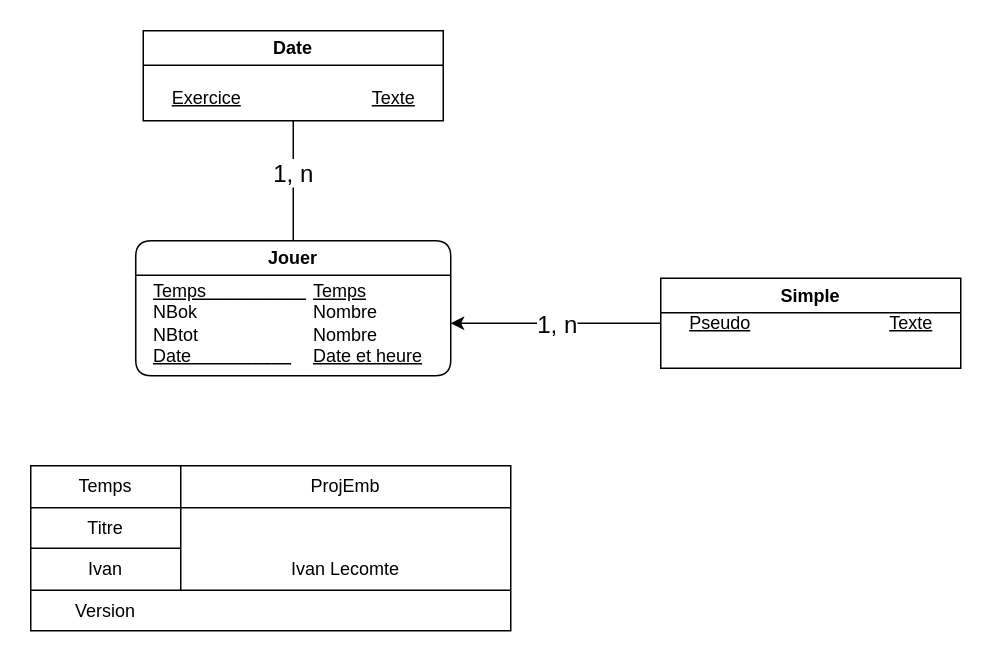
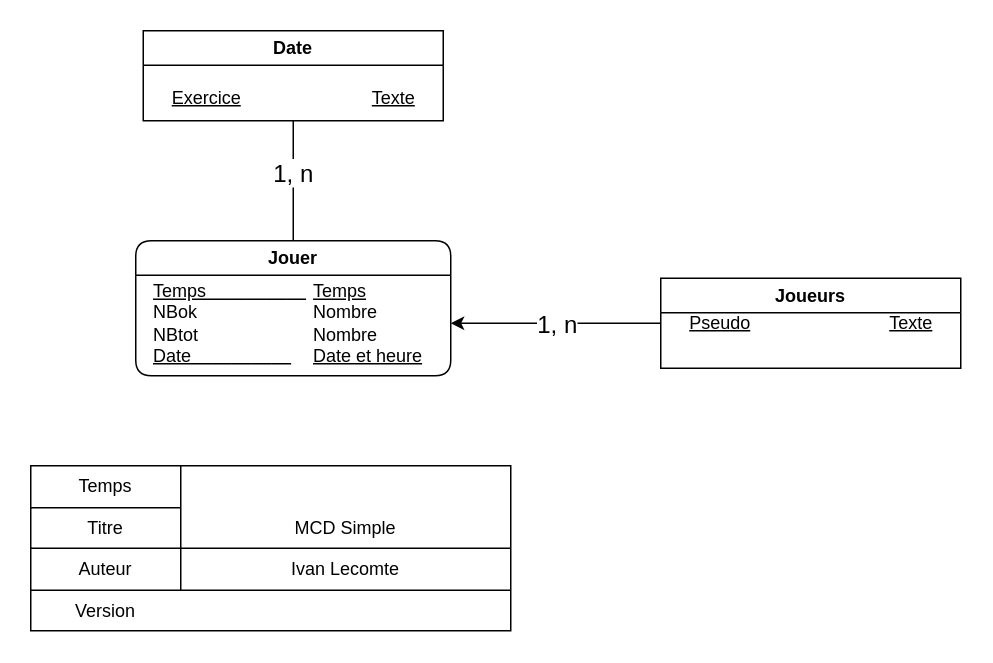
  <mxCell id="0" />
  <mxCell id="1" parent="0" />
  <mxCell id="2" value="Date" style="swimlane;whiteSpace=wrap;html=1;" parent="1" vertex="1"><mxGeometry x="95" y="20" width="200" height="60" as="geometry" /></mxCell>
  <mxCell id="3" value="&lt;u&gt;Exercice&lt;span style=&quot;white-space: pre;&quot;&gt;&#09;&lt;/span&gt;&lt;span style=&quot;white-space: pre;&quot;&gt;&#09;&lt;/span&gt;&lt;span style=&quot;white-space: pre;&quot;&gt;&#09;&lt;/span&gt;&lt;span style=&quot;white-space: pre;&quot;&gt;&#09;&lt;/span&gt;Texte&lt;/u&gt;" style="text;html=1;align=center;verticalAlign=middle;resizable=0;points=[];autosize=1;strokeColor=none;fillColor=none;" parent="2" vertex="1"><mxGeometry x="5" y="30" width="190" height="30" as="geometry" /></mxCell>
  <mxCell id="4" value="Jouer" style="swimlane;whiteSpace=wrap;html=1;rounded=1;" parent="1" vertex="1"><mxGeometry x="90" y="160" width="210" height="90" as="geometry" /></mxCell>
  <mxCell id="5" value="&lt;u&gt;Temps&lt;span style=&quot;&quot;&gt;&amp;nbsp;&amp;nbsp;&amp;nbsp;&amp;nbsp;&lt;/span&gt;&lt;span style=&quot;&quot;&gt;&amp;nbsp;&amp;nbsp;&amp;nbsp;&amp;nbsp;&lt;/span&gt;&lt;span style=&quot;&quot;&gt;&amp;nbsp;&amp;nbsp;&amp;nbsp;&amp;nbsp;&lt;/span&gt;&amp;nbsp;&amp;nbsp;&amp;nbsp;&amp;nbsp;&lt;span style=&quot;white-space: pre;&quot;&gt;&amp;nbsp;&amp;nbsp;&amp;nbsp;&amp;nbsp;&lt;span style=&quot;white-space: pre;&quot;&gt;&#09;&lt;/span&gt;&lt;/span&gt;Temps&lt;/u&gt;&lt;br&gt;&lt;div style=&quot;&quot;&gt;NBok&lt;span style=&quot;&quot;&gt;&lt;span style=&quot;&quot;&gt;&amp;nbsp;&amp;nbsp;&amp;nbsp;&amp;nbsp;&lt;/span&gt;&lt;/span&gt;&lt;span style=&quot;&quot;&gt;&lt;span style=&quot;&quot;&gt;&amp;nbsp;&amp;nbsp;&amp;nbsp;&amp;nbsp;&lt;/span&gt;&lt;/span&gt;&lt;span style=&quot;&quot;&gt;&lt;span style=&quot;&quot;&gt;&amp;nbsp;&amp;nbsp;&amp;nbsp;&amp;nbsp;&lt;/span&gt;&lt;/span&gt;&lt;span style=&quot;&quot;&gt;&lt;span style=&quot;&quot;&gt;&amp;nbsp;&amp;nbsp;&amp;nbsp;&amp;nbsp;&lt;span style=&quot;&quot;&gt;&lt;span style=&quot;white-space: pre;&quot;&gt;&amp;nbsp;&amp;nbsp;&amp;nbsp;&amp;nbsp;&lt;span style=&quot;white-space: pre;&quot;&gt;&#09;&lt;/span&gt;&lt;/span&gt;&lt;/span&gt;&lt;/span&gt;&lt;/span&gt;Nombre&lt;/div&gt;&lt;div style=&quot;&quot;&gt;NBtot&lt;span style=&quot;border-color: var(--border-color);&quot;&gt;&lt;span style=&quot;border-color: var(--border-color);&quot;&gt;&amp;nbsp; &amp;nbsp;&amp;nbsp;&lt;/span&gt;&lt;/span&gt;&lt;span style=&quot;border-color: var(--border-color);&quot;&gt;&lt;span style=&quot;border-color: var(--border-color);&quot;&gt;&amp;nbsp;&amp;nbsp;&amp;nbsp;&amp;nbsp;&lt;/span&gt;&lt;/span&gt;&lt;span style=&quot;border-color: var(--border-color);&quot;&gt;&lt;span style=&quot;border-color: var(--border-color);&quot;&gt;&amp;nbsp;&amp;nbsp;&amp;nbsp;&amp;nbsp;&lt;span style=&quot;border-color: var(--border-color);&quot;&gt;&lt;span style=&quot;white-space: pre;&quot;&gt;&amp;nbsp;&amp;nbsp;&amp;nbsp;&lt;span style=&quot;white-space: pre;&quot;&gt;&#09;&lt;/span&gt;&lt;/span&gt;&lt;/span&gt;&lt;/span&gt;&lt;/span&gt;Nombre&lt;/div&gt;&lt;div style=&quot;&quot;&gt;&lt;u&gt;Date&lt;span style=&quot;border-color: var(--border-color); text-align: center;&quot;&gt;&lt;span style=&quot;&quot;&gt;&amp;nbsp;&amp;nbsp;&amp;nbsp;&amp;nbsp;&lt;/span&gt;&lt;/span&gt;&lt;span style=&quot;border-color: var(--border-color); text-align: center;&quot;&gt;&lt;span style=&quot;&quot;&gt;&amp;nbsp;&amp;nbsp;&amp;nbsp;&amp;nbsp;&lt;/span&gt;&lt;/span&gt;&lt;span style=&quot;border-color: var(--border-color); text-align: center;&quot;&gt;&amp;nbsp;&amp;nbsp;&amp;nbsp;&amp;nbsp;&lt;span style=&quot;white-space: pre;&quot;&gt;&amp;nbsp;&amp;nbsp;&amp;nbsp;&amp;nbsp;&lt;/span&gt;&lt;span style=&quot;white-space: pre;&quot;&gt;&amp;nbsp;&amp;nbsp;&amp;nbsp;&amp;nbsp;&lt;span style=&quot;white-space: pre;&quot;&gt;&#09;&lt;/span&gt;&lt;/span&gt;&lt;/span&gt;&lt;span style=&quot;text-align: center;&quot;&gt;Date et heure&lt;/span&gt;&lt;/u&gt;&lt;br&gt;&lt;/div&gt;" style="text;html=1;align=left;verticalAlign=middle;resizable=0;points=[];autosize=1;strokeColor=none;fillColor=none;" parent="4" vertex="1"><mxGeometry x="10" y="20" width="200" height="70" as="geometry" /></mxCell>
  <mxCell id="6" style="edgeStyle=orthogonalEdgeStyle;rounded=0;orthogonalLoop=1;jettySize=auto;html=1;" parent="1" source="7" target="5" edge="1"><mxGeometry relative="1" as="geometry" /></mxCell>
- <mxCell id="7" value="Simple" style="swimlane;whiteSpace=wrap;html=1;" parent="1" vertex="1"><mxGeometry x="440" y="185" width="200" height="60" as="geometry" /></mxCell>
+ <mxCell id="7" value="Joueurs" style="swimlane;whiteSpace=wrap;html=1;" parent="1" vertex="1"><mxGeometry x="440" y="185" width="200" height="60" as="geometry" /></mxCell>
  <mxCell id="8" value="&lt;u&gt;Pseudo&lt;span style=&quot;white-space: pre;&quot;&gt;&#09;&lt;/span&gt;&lt;span style=&quot;white-space: pre;&quot;&gt;&#09;&lt;/span&gt;&lt;span style=&quot;white-space: pre;&quot;&gt;&#09;&lt;/span&gt;&lt;span style=&quot;white-space: pre;&quot;&gt;&#09;&lt;/span&gt;Texte&lt;/u&gt;" style="text;html=1;align=center;verticalAlign=middle;resizable=0;points=[];autosize=1;strokeColor=none;fillColor=none;" parent="7" vertex="1"><mxGeometry x="5" y="15" width="190" height="30" as="geometry" /></mxCell>
  <mxCell id="9" style="edgeStyle=orthogonalEdgeStyle;rounded=0;orthogonalLoop=1;jettySize=auto;html=1;entryX=0.5;entryY=0;entryDx=0;entryDy=0;endArrow=none;" parent="1" source="3" target="4" edge="1"><mxGeometry relative="1" as="geometry" /></mxCell>
  <mxCell id="10" value="1, n" style="edgeLabel;html=1;align=center;verticalAlign=middle;resizable=0;points=[];fontSize=16;" parent="9" vertex="1" connectable="0"><mxGeometry x="-0.15" y="-1" relative="1" as="geometry"><mxPoint as="offset" /></mxGeometry></mxCell>
  <mxCell id="11" value="1, n" style="edgeLabel;html=1;align=center;verticalAlign=middle;resizable=0;points=[];fontSize=16;" parent="1" vertex="1" connectable="0"><mxGeometry x="370" y="215" as="geometry" /></mxCell>
  <mxCell id="12" value="" style="shape=table;html=1;whiteSpace=wrap;startSize=0;container=1;collapsible=0;childLayout=tableLayout;" vertex="1" parent="1"><mxGeometry x="20" y="310" width="320" height="110" as="geometry" /></mxCell>
  <mxCell id="13" value="" style="shape=partialRectangle;html=1;whiteSpace=wrap;collapsible=0;dropTarget=0;pointerEvents=0;fillColor=none;top=0;left=0;bottom=0;right=0;points=[[0,0.5],[1,0.5]];portConstraint=eastwest;" vertex="1" parent="12"><mxGeometry width="320" height="28" as="geometry" /></mxCell>
  <mxCell id="14" value="Temps" style="shape=partialRectangle;html=1;whiteSpace=wrap;connectable=0;overflow=hidden;fillColor=none;top=0;left=0;bottom=0;right=0;" vertex="1" parent="13"><mxGeometry width="100" height="28" as="geometry"><mxRectangle width="100" height="28" as="alternateBounds" /></mxGeometry></mxCell>
- <mxCell id="15" value="ProjEmb" style="shape=partialRectangle;html=1;whiteSpace=wrap;connectable=0;overflow=hidden;fillColor=none;top=0;left=0;bottom=0;right=0;" vertex="1" parent="13"><mxGeometry x="100" width="220" height="28" as="geometry"><mxRectangle width="220" height="28" as="alternateBounds" /></mxGeometry></mxCell>
  <mxCell id="16" value="" style="shape=partialRectangle;html=1;whiteSpace=wrap;collapsible=0;dropTarget=0;pointerEvents=0;fillColor=none;top=0;left=0;bottom=0;right=0;points=[[0,0.5],[1,0.5]];portConstraint=eastwest;" vertex="1" parent="12"><mxGeometry y="28" width="320" height="27" as="geometry" /></mxCell>
  <mxCell id="17" value="Titre" style="shape=partialRectangle;html=1;whiteSpace=wrap;connectable=0;overflow=hidden;fillColor=none;top=0;left=0;bottom=0;right=0;" vertex="1" parent="16"><mxGeometry width="100" height="27" as="geometry"><mxRectangle width="100" height="27" as="alternateBounds" /></mxGeometry></mxCell>
+ <mxCell id="18" value="MCD Simple" style="shape=partialRectangle;html=1;whiteSpace=wrap;connectable=0;overflow=hidden;fillColor=none;top=0;left=0;bottom=0;right=0;" vertex="1" parent="16"><mxGeometry x="100" width="220" height="27" as="geometry"><mxRectangle width="220" height="27" as="alternateBounds" /></mxGeometry></mxCell>
  <mxCell id="19" value="" style="shape=partialRectangle;html=1;whiteSpace=wrap;collapsible=0;dropTarget=0;pointerEvents=0;fillColor=none;top=0;left=0;bottom=0;right=0;points=[[0,0.5],[1,0.5]];portConstraint=eastwest;" vertex="1" parent="12"><mxGeometry y="55" width="320" height="28" as="geometry" /></mxCell>
- <mxCell id="20" value="Ivan" style="shape=partialRectangle;html=1;whiteSpace=wrap;connectable=0;overflow=hidden;fillColor=none;top=0;left=0;bottom=0;right=0;" vertex="1" parent="19"><mxGeometry width="100" height="28" as="geometry"><mxRectangle width="100" height="28" as="alternateBounds" /></mxGeometry></mxCell>
+ <mxCell id="20" value="Auteur" style="shape=partialRectangle;html=1;whiteSpace=wrap;connectable=0;overflow=hidden;fillColor=none;top=0;left=0;bottom=0;right=0;" vertex="1" parent="19"><mxGeometry width="100" height="28" as="geometry"><mxRectangle width="100" height="28" as="alternateBounds" /></mxGeometry></mxCell>
  <mxCell id="21" value="Ivan Lecomte" style="shape=partialRectangle;html=1;whiteSpace=wrap;connectable=0;overflow=hidden;fillColor=none;top=0;left=0;bottom=0;right=0;" vertex="1" parent="19"><mxGeometry x="100" width="220" height="28" as="geometry"><mxRectangle width="220" height="28" as="alternateBounds" /></mxGeometry></mxCell>
  <mxCell id="22" value="" style="shape=partialRectangle;html=1;whiteSpace=wrap;collapsible=0;dropTarget=0;pointerEvents=0;fillColor=none;top=0;left=0;bottom=0;right=0;points=[[0,0.5],[1,0.5]];portConstraint=eastwest;" vertex="1" parent="12"><mxGeometry y="83" width="320" height="27" as="geometry" /></mxCell>
  <mxCell id="23" value="Version" style="shape=partialRectangle;html=1;whiteSpace=wrap;connectable=0;overflow=hidden;fillColor=none;top=0;left=0;bottom=0;right=0;" vertex="1" parent="22"><mxGeometry width="100" height="27" as="geometry"><mxRectangle width="100" height="27" as="alternateBounds" /></mxGeometry></mxCell>
